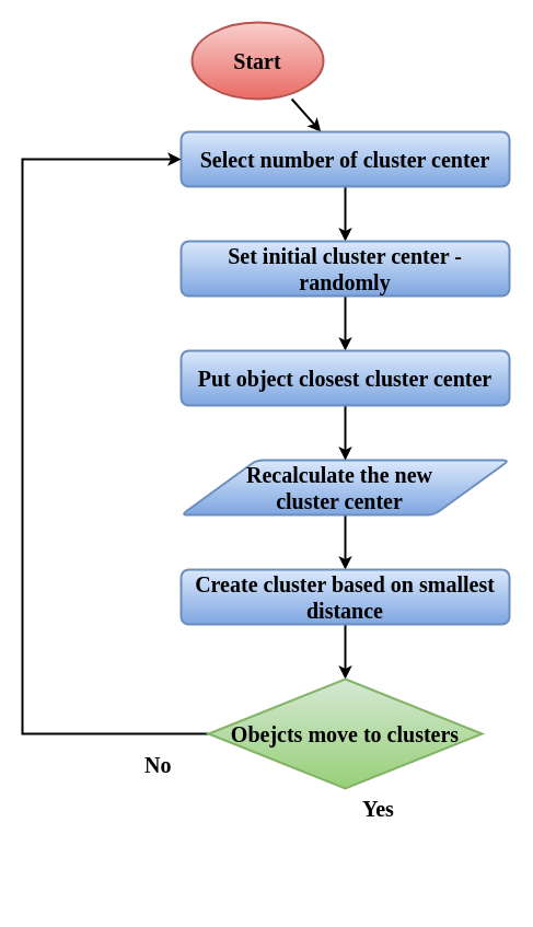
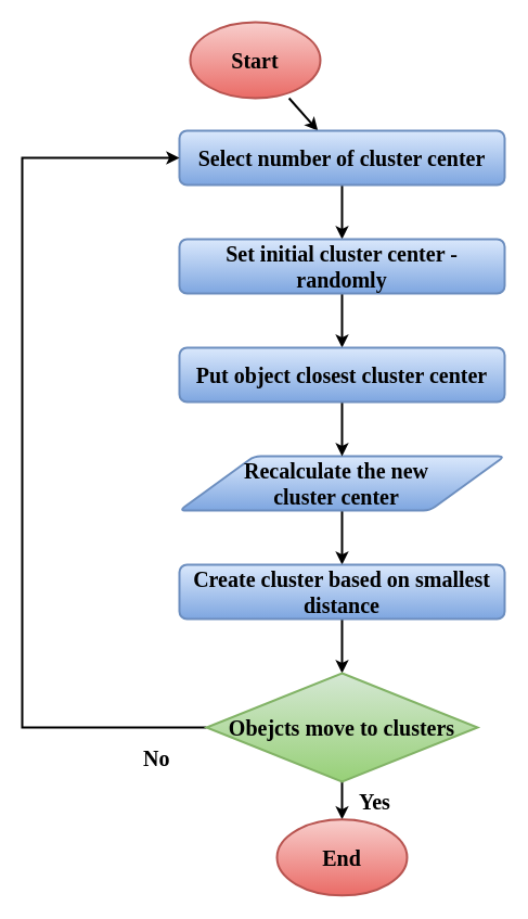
  <mxCell id="0" />
  <mxCell id="1" parent="0" />
  <mxCell id="2" value="" style="edgeStyle=none;rounded=0;orthogonalLoop=1;jettySize=auto;html=1;strokeWidth=2;" edge="1" parent="1" source="3" target="5"><mxGeometry relative="1" as="geometry" /></mxCell>
  <mxCell id="3" value="&lt;font style=&quot;font-size: 20px&quot; face=&quot;Times New Roman&quot;&gt;&lt;b&gt;Start&lt;/b&gt;&lt;/font&gt;" style="strokeWidth=2;html=1;shape=mxgraph.flowchart.start_1;whiteSpace=wrap;fillColor=#f8cecc;strokeColor=#b85450;gradientColor=#ea6b66;" vertex="1" parent="1"><mxGeometry x="175" y="20" width="120" height="70" as="geometry" /></mxCell>
  <mxCell id="4" style="edgeStyle=none;rounded=0;orthogonalLoop=1;jettySize=auto;html=1;exitX=0.5;exitY=1;exitDx=0;exitDy=0;entryX=0.5;entryY=0;entryDx=0;entryDy=0;strokeWidth=2;" edge="1" parent="1" source="5" target="7"><mxGeometry relative="1" as="geometry" /></mxCell>
  <mxCell id="5" value="&lt;font style=&quot;font-size: 20px&quot; face=&quot;Times New Roman&quot;&gt;&lt;b&gt;Select number of cluster center&lt;/b&gt;&lt;/font&gt;" style="rounded=1;whiteSpace=wrap;html=1;absoluteArcSize=1;arcSize=14;strokeWidth=2;fillColor=#dae8fc;strokeColor=#6c8ebf;gradientColor=#7ea6e0;" vertex="1" parent="1"><mxGeometry x="165" y="120" width="300" height="50" as="geometry" /></mxCell>
  <mxCell id="6" style="edgeStyle=none;rounded=0;orthogonalLoop=1;jettySize=auto;html=1;exitX=0.5;exitY=1;exitDx=0;exitDy=0;entryX=0.5;entryY=0;entryDx=0;entryDy=0;strokeWidth=2;" edge="1" parent="1" source="7" target="18"><mxGeometry relative="1" as="geometry" /></mxCell>
  <mxCell id="7" value="&lt;font style=&quot;font-size: 20px&quot; face=&quot;Times New Roman&quot;&gt;&lt;b&gt;Set initial cluster center - randomly&lt;/b&gt;&lt;/font&gt;" style="rounded=1;whiteSpace=wrap;html=1;absoluteArcSize=1;arcSize=14;strokeWidth=2;fillColor=#dae8fc;strokeColor=#6c8ebf;gradientColor=#7ea6e0;" vertex="1" parent="1"><mxGeometry x="165" y="220" width="300" height="50" as="geometry" /></mxCell>
  <mxCell id="8" style="edgeStyle=none;rounded=0;orthogonalLoop=1;jettySize=auto;html=1;exitX=0.5;exitY=1;exitDx=0;exitDy=0;entryX=0.5;entryY=0;entryDx=0;entryDy=0;strokeWidth=2;" edge="1" parent="1" source="9" target="11"><mxGeometry relative="1" as="geometry" /></mxCell>
  <mxCell id="9" value="" style="verticalLabelPosition=bottom;verticalAlign=top;html=1;strokeWidth=2;shape=parallelogram;perimeter=parallelogramPerimeter;whiteSpace=wrap;rounded=1;arcSize=12;size=0.23;fillColor=#dae8fc;strokeColor=#6c8ebf;gradientColor=#7ea6e0;" vertex="1" parent="1"><mxGeometry x="165" y="420" width="300" height="50" as="geometry" /></mxCell>
  <mxCell id="10" style="edgeStyle=none;rounded=0;orthogonalLoop=1;jettySize=auto;html=1;exitX=0.5;exitY=1;exitDx=0;exitDy=0;entryX=0.5;entryY=0;entryDx=0;entryDy=0;entryPerimeter=0;strokeWidth=2;" edge="1" parent="1" source="11" target="14"><mxGeometry relative="1" as="geometry" /></mxCell>
  <mxCell id="11" value="&lt;b&gt;&lt;font style=&quot;font-size: 20px&quot; face=&quot;Times New Roman&quot;&gt;Create cluster based on smallest distance&lt;/font&gt;&lt;/b&gt;&lt;br&gt;" style="rounded=1;whiteSpace=wrap;html=1;absoluteArcSize=1;arcSize=14;strokeWidth=2;fillColor=#dae8fc;strokeColor=#6c8ebf;gradientColor=#7ea6e0;" vertex="1" parent="1"><mxGeometry x="165" y="520" width="300" height="50" as="geometry" /></mxCell>
+ <mxCell id="12" style="edgeStyle=none;rounded=0;orthogonalLoop=1;jettySize=auto;html=1;exitX=0.5;exitY=1;exitDx=0;exitDy=0;exitPerimeter=0;entryX=0.5;entryY=0;entryDx=0;entryDy=0;entryPerimeter=0;strokeWidth=2;" edge="1" parent="1" source="14" target="15"><mxGeometry relative="1" as="geometry" /></mxCell>
  <mxCell id="13" style="edgeStyle=orthogonalEdgeStyle;rounded=0;orthogonalLoop=1;jettySize=auto;html=1;exitX=0;exitY=0.5;exitDx=0;exitDy=0;exitPerimeter=0;strokeWidth=2;entryX=0;entryY=0.5;entryDx=0;entryDy=0;" edge="1" parent="1" source="14" target="5"><mxGeometry relative="1" as="geometry"><mxPoint x="-30" y="130" as="targetPoint" /><Array as="points"><mxPoint x="20" y="670" /><mxPoint x="20" y="145" /></Array></mxGeometry></mxCell>
  <mxCell id="14" value="&lt;font style=&quot;font-size: 20px&quot; face=&quot;Times New Roman&quot;&gt;&lt;b&gt;Obejcts move to clusters&lt;/b&gt;&lt;/font&gt;" style="strokeWidth=2;html=1;shape=mxgraph.flowchart.decision;whiteSpace=wrap;fillColor=#d5e8d4;strokeColor=#82b366;gradientColor=#97d077;" vertex="1" parent="1"><mxGeometry x="190" y="620" width="250" height="100" as="geometry" /></mxCell>
+ <mxCell id="15" value="&lt;b&gt;&lt;font face=&quot;Times New Roman&quot; style=&quot;font-size: 20px&quot;&gt;End&lt;br&gt;&lt;/font&gt;&lt;/b&gt;" style="strokeWidth=2;html=1;shape=mxgraph.flowchart.start_1;whiteSpace=wrap;fillColor=#f8cecc;strokeColor=#b85450;gradientColor=#ea6b66;" vertex="1" parent="1"><mxGeometry x="255" y="754.833" width="120" height="70" as="geometry" /></mxCell>
  <mxCell id="16" value="&lt;font style=&quot;font-size: 20px&quot; face=&quot;Times New Roman&quot;&gt;&lt;b&gt;Recalculate the new cluster center&lt;/b&gt;&lt;/font&gt;" style="text;html=1;strokeColor=none;fillColor=none;align=center;verticalAlign=middle;whiteSpace=wrap;rounded=0;" vertex="1" parent="1"><mxGeometry x="200" y="435" width="220" height="20" as="geometry" /></mxCell>
  <mxCell id="17" style="edgeStyle=none;rounded=0;orthogonalLoop=1;jettySize=auto;html=1;exitX=0.5;exitY=1;exitDx=0;exitDy=0;entryX=0.5;entryY=0;entryDx=0;entryDy=0;strokeWidth=2;" edge="1" parent="1" source="18" target="9"><mxGeometry relative="1" as="geometry" /></mxCell>
  <mxCell id="18" value="&lt;b&gt;&lt;font style=&quot;font-size: 20px&quot; face=&quot;Times New Roman&quot;&gt;Put object closest cluster center&lt;/font&gt;&lt;/b&gt;&lt;br&gt;" style="rounded=1;whiteSpace=wrap;html=1;absoluteArcSize=1;arcSize=14;strokeWidth=2;fillColor=#dae8fc;strokeColor=#6c8ebf;gradientColor=#7ea6e0;" vertex="1" parent="1"><mxGeometry x="165" y="320" width="300" height="50" as="geometry" /></mxCell>
  <mxCell id="19" value="&lt;font style=&quot;font-size: 20px&quot; face=&quot;Times New Roman&quot;&gt;&lt;b&gt;No&lt;/b&gt;&lt;/font&gt;" style="text;html=1;" vertex="1" parent="1"><mxGeometry x="130" y="680" width="50" height="30" as="geometry" /></mxCell>
  <mxCell id="20" value="&lt;font style=&quot;font-size: 20px&quot; face=&quot;Times New Roman&quot;&gt;&lt;b&gt;Yes&lt;/b&gt;&lt;/font&gt;" style="text;html=1;" vertex="1" parent="1"><mxGeometry x="328.5" y="720" width="50" height="30" as="geometry" /></mxCell>
